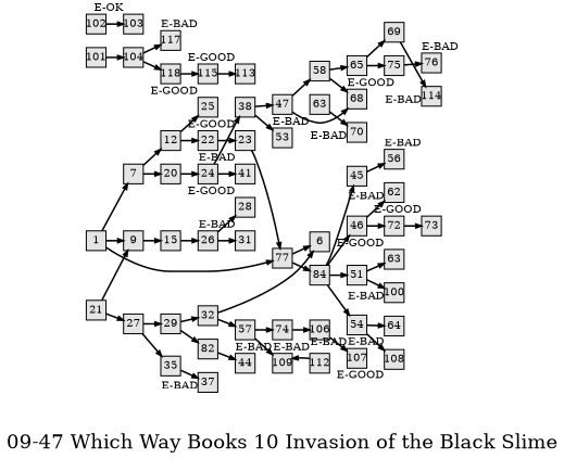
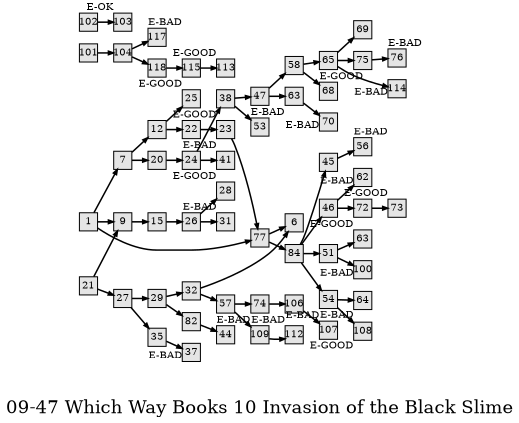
  digraph {
    fontsize=36
    label="09-47 Which Way Books 10 Invasion of the Black Slime"
    nodesep=0.35
    ordering=out
    rankdir=LR
    ranksep=0.45
    node [fillcolor=grey90 fixedsize=true fontsize=20 labelfloat=true margin="0,0" penwidth=2 regular=true shape=rect style=filled]
    edge [fontsize=12 labelfloat=true penwidth=3]
    1
    7
    9
    77
    12
    20
    15
    6
    n9 [label=84]
    22
    25 [xlabel="E-GOOD"]
    24
    26
    21
    27
    45
    46
    51
    54
    23 [xlabel="E-GOOD"]
    38
    41 [xlabel="E-BAD"]
    28 [xlabel="E-GOOD"]
    31 [xlabel="E-BAD"]
    29
    35
    47
    53 [xlabel="E-BAD"]
    32
    n30 [label=82]
    37 [xlabel="E-BAD"]
    58
    n33 [label=63]
    57
    44 [xlabel="E-BAD"]
    74
    109
    106
    112 [xlabel="E-BAD"]
    65
    68 [xlabel="E-GOOD"]
    70 [xlabel="E-BAD"]
    56 [xlabel="E-BAD"]
    62 [xlabel="E-BAD"]
    72
    73 [xlabel="E-GOOD"]
    69
    75
    63 [xlabel="E-GOOD"]
    100 [xlabel="E-BAD"]
    64 [xlabel="E-BAD"]
    108 [xlabel="E-GOOD"]
    107 [xlabel="E-BAD"]
    114 [xlabel="E-BAD"]
    76 [xlabel="E-BAD"]
    101
    104
    117 [xlabel="E-BAD"]
    118
    115
    103 [xlabel="E-OK"]
    102
    113 [xlabel="E-GOOD"]
    1 -> 7
    1 -> 9
    1 -> 77
    7 -> 12
    7 -> 20
    9 -> 15
    77 -> 6
    77 -> n9
    12 -> 22
    12 -> 25
    20 -> 24
    15 -> 26
    n9 -> 45
    n9 -> 46
    n9 -> 51
    n9 -> 54
    22 -> 23
    24 -> 38
    24 -> 41
    26 -> 28
    26 -> 31
    21 -> 9
    21 -> 27
    27 -> 29
    27 -> 35
    45 -> 56
    46 -> 62
    46 -> 72
    51 -> 63
    51 -> 100
    54 -> 64
    54 -> 108
    23 -> 77
    38 -> 47
    38 -> 53
    29 -> 32
    29 -> n30
    35 -> 37
    47 -> 58
-   47 -> 68
+   47 -> n33
    32 -> 6
    32 -> 57
    n30 -> 44
    58 -> 65
    58 -> 68
    n33 -> 70
    57 -> 74
    57 -> 109
    74 -> 106
-   112 -> 109
+   109 -> 112
    106 -> 107
    65 -> 69
    65 -> 75
    72 -> 73
-   69 -> 114
+   65 -> 114
    75 -> 76
    101 -> 104
    104 -> 117
    104 -> 118
    118 -> 115
    115 -> 113
    102 -> 103
  }
